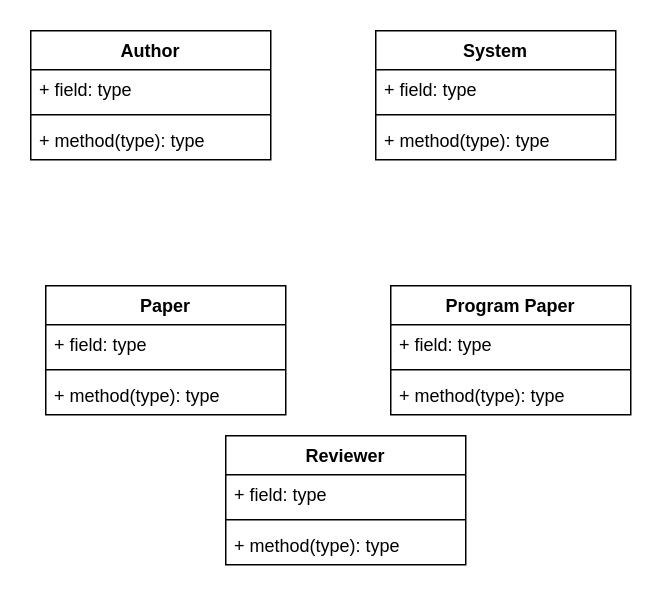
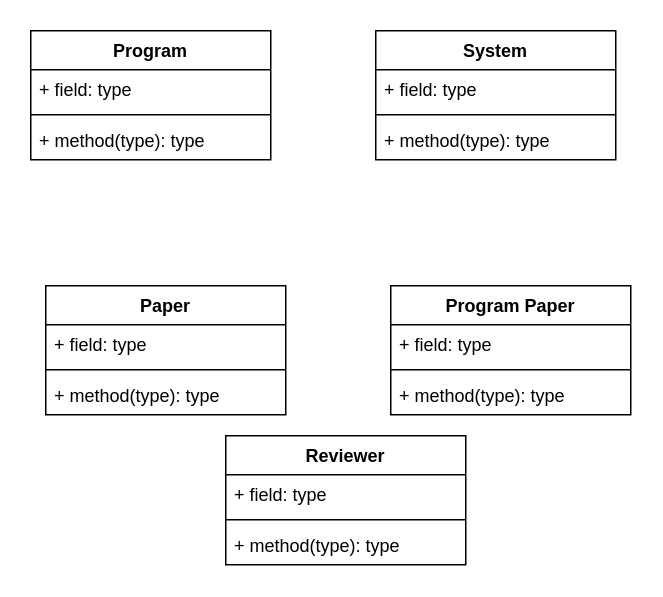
  <mxCell id="0" />
  <mxCell id="1" parent="0" />
- <mxCell id="2" value="Author" style="swimlane;fontStyle=1;align=center;verticalAlign=top;childLayout=stackLayout;horizontal=1;startSize=26;horizontalStack=0;resizeParent=1;resizeParentMax=0;resizeLast=0;collapsible=1;marginBottom=0;whiteSpace=wrap;html=1;" vertex="1" parent="1"><mxGeometry x="20" y="20" width="160" height="86" as="geometry" /></mxCell>
+ <mxCell id="2" value="Program" style="swimlane;fontStyle=1;align=center;verticalAlign=top;childLayout=stackLayout;horizontal=1;startSize=26;horizontalStack=0;resizeParent=1;resizeParentMax=0;resizeLast=0;collapsible=1;marginBottom=0;whiteSpace=wrap;html=1;" vertex="1" parent="1"><mxGeometry x="20" y="20" width="160" height="86" as="geometry" /></mxCell>
  <mxCell id="3" value="+ field: type" style="text;strokeColor=none;fillColor=none;align=left;verticalAlign=top;spacingLeft=4;spacingRight=4;overflow=hidden;rotatable=0;points=[[0,0.5],[1,0.5]];portConstraint=eastwest;whiteSpace=wrap;html=1;" vertex="1" parent="2"><mxGeometry y="26" width="160" height="26" as="geometry" /></mxCell>
  <mxCell id="4" value="" style="line;strokeWidth=1;fillColor=none;align=left;verticalAlign=middle;spacingTop=-1;spacingLeft=3;spacingRight=3;rotatable=0;labelPosition=right;points=[];portConstraint=eastwest;strokeColor=inherit;" vertex="1" parent="2"><mxGeometry y="52" width="160" height="8" as="geometry" /></mxCell>
  <mxCell id="5" value="+ method(type): type" style="text;strokeColor=none;fillColor=none;align=left;verticalAlign=top;spacingLeft=4;spacingRight=4;overflow=hidden;rotatable=0;points=[[0,0.5],[1,0.5]];portConstraint=eastwest;whiteSpace=wrap;html=1;" vertex="1" parent="2"><mxGeometry y="60" width="160" height="26" as="geometry" /></mxCell>
  <mxCell id="6" value="System" style="swimlane;fontStyle=1;align=center;verticalAlign=top;childLayout=stackLayout;horizontal=1;startSize=26;horizontalStack=0;resizeParent=1;resizeParentMax=0;resizeLast=0;collapsible=1;marginBottom=0;whiteSpace=wrap;html=1;" vertex="1" parent="1"><mxGeometry x="250" y="20" width="160" height="86" as="geometry" /></mxCell>
  <mxCell id="7" value="+ field: type" style="text;strokeColor=none;fillColor=none;align=left;verticalAlign=top;spacingLeft=4;spacingRight=4;overflow=hidden;rotatable=0;points=[[0,0.5],[1,0.5]];portConstraint=eastwest;whiteSpace=wrap;html=1;" vertex="1" parent="6"><mxGeometry y="26" width="160" height="26" as="geometry" /></mxCell>
  <mxCell id="8" value="" style="line;strokeWidth=1;fillColor=none;align=left;verticalAlign=middle;spacingTop=-1;spacingLeft=3;spacingRight=3;rotatable=0;labelPosition=right;points=[];portConstraint=eastwest;strokeColor=inherit;" vertex="1" parent="6"><mxGeometry y="52" width="160" height="8" as="geometry" /></mxCell>
  <mxCell id="9" value="+ method(type): type" style="text;strokeColor=none;fillColor=none;align=left;verticalAlign=top;spacingLeft=4;spacingRight=4;overflow=hidden;rotatable=0;points=[[0,0.5],[1,0.5]];portConstraint=eastwest;whiteSpace=wrap;html=1;" vertex="1" parent="6"><mxGeometry y="60" width="160" height="26" as="geometry" /></mxCell>
  <mxCell id="10" value="Paper" style="swimlane;fontStyle=1;align=center;verticalAlign=top;childLayout=stackLayout;horizontal=1;startSize=26;horizontalStack=0;resizeParent=1;resizeParentMax=0;resizeLast=0;collapsible=1;marginBottom=0;whiteSpace=wrap;html=1;" vertex="1" parent="1"><mxGeometry x="30" y="190" width="160" height="86" as="geometry" /></mxCell>
  <mxCell id="11" value="+ field: type" style="text;strokeColor=none;fillColor=none;align=left;verticalAlign=top;spacingLeft=4;spacingRight=4;overflow=hidden;rotatable=0;points=[[0,0.5],[1,0.5]];portConstraint=eastwest;whiteSpace=wrap;html=1;" vertex="1" parent="10"><mxGeometry y="26" width="160" height="26" as="geometry" /></mxCell>
  <mxCell id="12" value="" style="line;strokeWidth=1;fillColor=none;align=left;verticalAlign=middle;spacingTop=-1;spacingLeft=3;spacingRight=3;rotatable=0;labelPosition=right;points=[];portConstraint=eastwest;strokeColor=inherit;" vertex="1" parent="10"><mxGeometry y="52" width="160" height="8" as="geometry" /></mxCell>
  <mxCell id="13" value="+ method(type): type" style="text;strokeColor=none;fillColor=none;align=left;verticalAlign=top;spacingLeft=4;spacingRight=4;overflow=hidden;rotatable=0;points=[[0,0.5],[1,0.5]];portConstraint=eastwest;whiteSpace=wrap;html=1;" vertex="1" parent="10"><mxGeometry y="60" width="160" height="26" as="geometry" /></mxCell>
  <mxCell id="14" value="Program Paper" style="swimlane;fontStyle=1;align=center;verticalAlign=top;childLayout=stackLayout;horizontal=1;startSize=26;horizontalStack=0;resizeParent=1;resizeParentMax=0;resizeLast=0;collapsible=1;marginBottom=0;whiteSpace=wrap;html=1;" vertex="1" parent="1"><mxGeometry x="260" y="190" width="160" height="86" as="geometry" /></mxCell>
  <mxCell id="15" value="+ field: type" style="text;strokeColor=none;fillColor=none;align=left;verticalAlign=top;spacingLeft=4;spacingRight=4;overflow=hidden;rotatable=0;points=[[0,0.5],[1,0.5]];portConstraint=eastwest;whiteSpace=wrap;html=1;" vertex="1" parent="14"><mxGeometry y="26" width="160" height="26" as="geometry" /></mxCell>
  <mxCell id="16" value="" style="line;strokeWidth=1;fillColor=none;align=left;verticalAlign=middle;spacingTop=-1;spacingLeft=3;spacingRight=3;rotatable=0;labelPosition=right;points=[];portConstraint=eastwest;strokeColor=inherit;" vertex="1" parent="14"><mxGeometry y="52" width="160" height="8" as="geometry" /></mxCell>
  <mxCell id="17" value="+ method(type): type" style="text;strokeColor=none;fillColor=none;align=left;verticalAlign=top;spacingLeft=4;spacingRight=4;overflow=hidden;rotatable=0;points=[[0,0.5],[1,0.5]];portConstraint=eastwest;whiteSpace=wrap;html=1;" vertex="1" parent="14"><mxGeometry y="60" width="160" height="26" as="geometry" /></mxCell>
  <mxCell id="18" value="Reviewer" style="swimlane;fontStyle=1;align=center;verticalAlign=top;childLayout=stackLayout;horizontal=1;startSize=26;horizontalStack=0;resizeParent=1;resizeParentMax=0;resizeLast=0;collapsible=1;marginBottom=0;whiteSpace=wrap;html=1;" vertex="1" parent="1"><mxGeometry x="150" y="290" width="160" height="86" as="geometry" /></mxCell>
  <mxCell id="19" value="+ field: type" style="text;strokeColor=none;fillColor=none;align=left;verticalAlign=top;spacingLeft=4;spacingRight=4;overflow=hidden;rotatable=0;points=[[0,0.5],[1,0.5]];portConstraint=eastwest;whiteSpace=wrap;html=1;" vertex="1" parent="18"><mxGeometry y="26" width="160" height="26" as="geometry" /></mxCell>
  <mxCell id="20" value="" style="line;strokeWidth=1;fillColor=none;align=left;verticalAlign=middle;spacingTop=-1;spacingLeft=3;spacingRight=3;rotatable=0;labelPosition=right;points=[];portConstraint=eastwest;strokeColor=inherit;" vertex="1" parent="18"><mxGeometry y="52" width="160" height="8" as="geometry" /></mxCell>
  <mxCell id="21" value="+ method(type): type" style="text;strokeColor=none;fillColor=none;align=left;verticalAlign=top;spacingLeft=4;spacingRight=4;overflow=hidden;rotatable=0;points=[[0,0.5],[1,0.5]];portConstraint=eastwest;whiteSpace=wrap;html=1;" vertex="1" parent="18"><mxGeometry y="60" width="160" height="26" as="geometry" /></mxCell>
